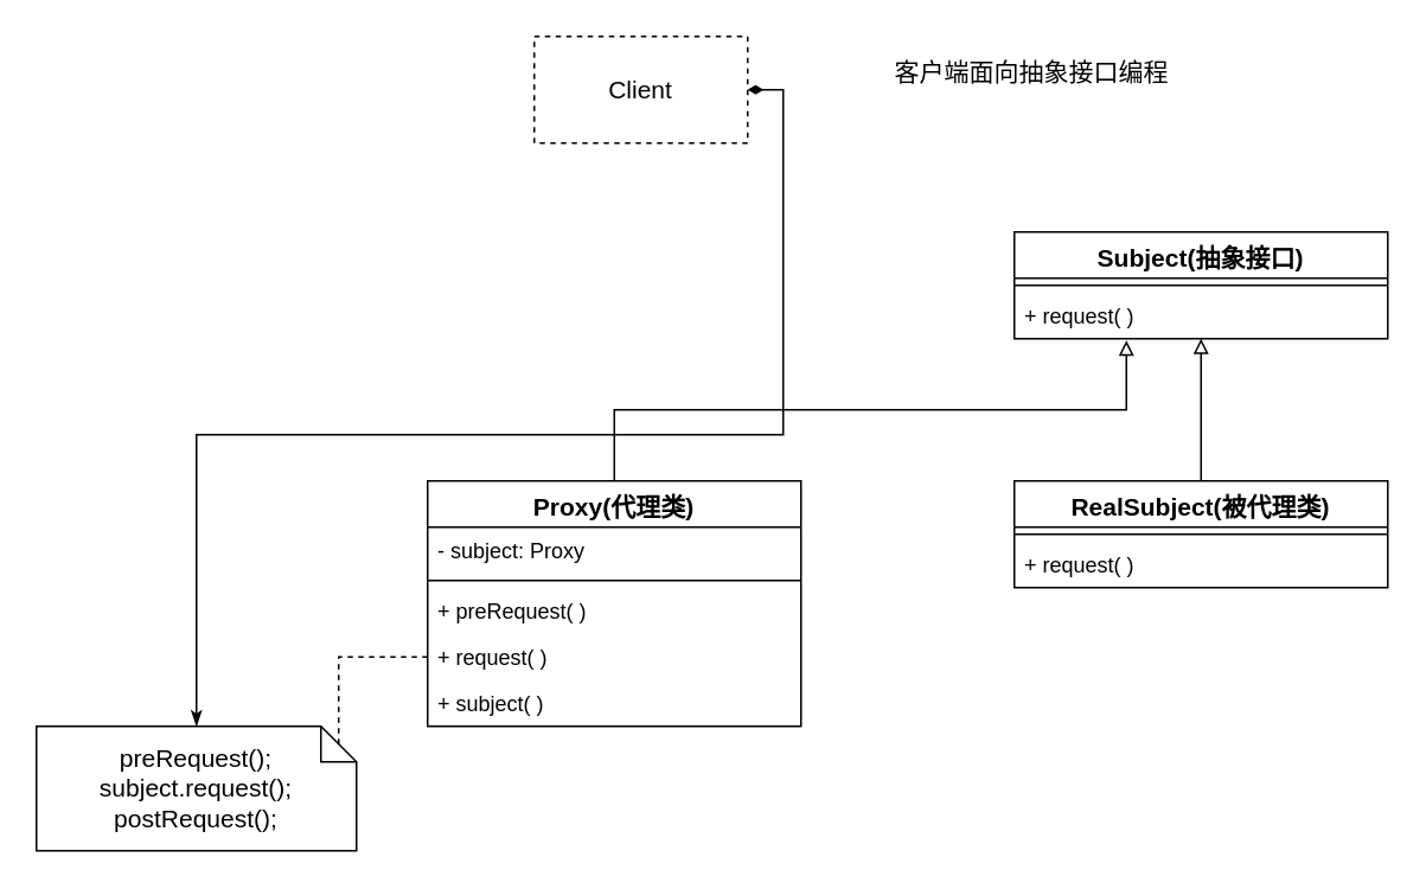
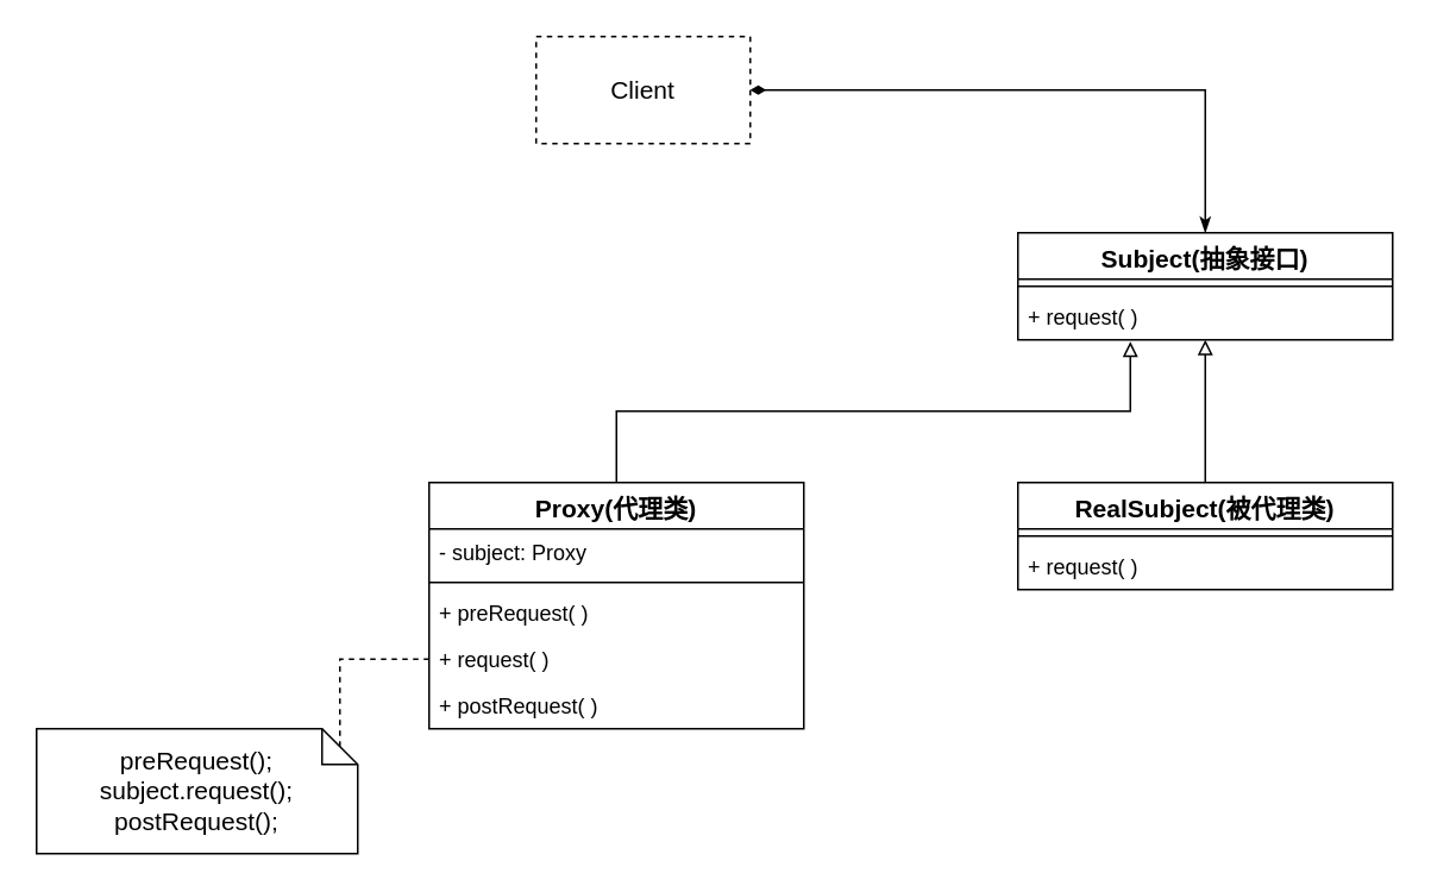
  <mxCell id="0" />
  <mxCell id="1" parent="0" />
  <mxCell id="2" value="Subject(抽象接口)" style="swimlane;fontStyle=1;align=center;verticalAlign=top;childLayout=stackLayout;horizontal=1;startSize=26;horizontalStack=0;resizeParent=1;resizeParentMax=0;resizeLast=0;collapsible=1;marginBottom=0;fontSize=14;" parent="1" vertex="1"><mxGeometry x="570" y="130" width="210" height="60" as="geometry" /></mxCell>
  <mxCell id="3" value="" style="line;strokeWidth=1;fillColor=none;align=left;verticalAlign=middle;spacingTop=-1;spacingLeft=3;spacingRight=3;rotatable=0;labelPosition=right;points=[];portConstraint=eastwest;" parent="2" vertex="1"><mxGeometry y="26" width="210" height="8" as="geometry" /></mxCell>
  <mxCell id="4" value="+ request( )" style="text;strokeColor=none;fillColor=none;align=left;verticalAlign=top;spacingLeft=4;spacingRight=4;overflow=hidden;rotatable=0;points=[[0,0.5],[1,0.5]];portConstraint=eastwest;" parent="2" vertex="1"><mxGeometry y="34" width="210" height="26" as="geometry" /></mxCell>
  <mxCell id="5" style="edgeStyle=orthogonalEdgeStyle;rounded=0;orthogonalLoop=1;jettySize=auto;html=1;exitX=0.5;exitY=0;exitDx=0;exitDy=0;entryX=0.5;entryY=1;entryDx=0;entryDy=0;entryPerimeter=0;fontSize=14;endArrow=block;endFill=0;" parent="1" source="6" target="4" edge="1"><mxGeometry relative="1" as="geometry" /></mxCell>
  <mxCell id="6" value="RealSubject(被代理类)" style="swimlane;fontStyle=1;align=center;verticalAlign=top;childLayout=stackLayout;horizontal=1;startSize=26;horizontalStack=0;resizeParent=1;resizeParentMax=0;resizeLast=0;collapsible=1;marginBottom=0;fontSize=14;" parent="1" vertex="1"><mxGeometry x="570" y="270" width="210" height="60" as="geometry" /></mxCell>
  <mxCell id="7" value="" style="line;strokeWidth=1;fillColor=none;align=left;verticalAlign=middle;spacingTop=-1;spacingLeft=3;spacingRight=3;rotatable=0;labelPosition=right;points=[];portConstraint=eastwest;" parent="6" vertex="1"><mxGeometry y="26" width="210" height="8" as="geometry" /></mxCell>
  <mxCell id="8" value="+ request( )" style="text;strokeColor=none;fillColor=none;align=left;verticalAlign=top;spacingLeft=4;spacingRight=4;overflow=hidden;rotatable=0;points=[[0,0.5],[1,0.5]];portConstraint=eastwest;" parent="6" vertex="1"><mxGeometry y="34" width="210" height="26" as="geometry" /></mxCell>
  <mxCell id="9" style="edgeStyle=orthogonalEdgeStyle;rounded=0;orthogonalLoop=1;jettySize=auto;html=1;exitX=0.5;exitY=0;exitDx=0;exitDy=0;entryX=0.3;entryY=1.038;entryDx=0;entryDy=0;entryPerimeter=0;fontSize=14;endArrow=block;endFill=0;" parent="1" source="10" target="4" edge="1"><mxGeometry relative="1" as="geometry" /></mxCell>
  <mxCell id="10" value="Proxy(代理类)" style="swimlane;fontStyle=1;align=center;verticalAlign=top;childLayout=stackLayout;horizontal=1;startSize=26;horizontalStack=0;resizeParent=1;resizeParentMax=0;resizeLast=0;collapsible=1;marginBottom=0;fontSize=14;" parent="1" vertex="1"><mxGeometry x="240" y="270" width="210" height="138" as="geometry" /></mxCell>
  <mxCell id="11" value="- subject: Proxy" style="text;strokeColor=none;fillColor=none;align=left;verticalAlign=top;spacingLeft=4;spacingRight=4;overflow=hidden;rotatable=0;points=[[0,0.5],[1,0.5]];portConstraint=eastwest;" parent="10" vertex="1"><mxGeometry y="26" width="210" height="26" as="geometry" /></mxCell>
  <mxCell id="12" value="" style="line;strokeWidth=1;fillColor=none;align=left;verticalAlign=middle;spacingTop=-1;spacingLeft=3;spacingRight=3;rotatable=0;labelPosition=right;points=[];portConstraint=eastwest;" parent="10" vertex="1"><mxGeometry y="52" width="210" height="8" as="geometry" /></mxCell>
  <mxCell id="13" value="+ preRequest( )" style="text;strokeColor=none;fillColor=none;align=left;verticalAlign=top;spacingLeft=4;spacingRight=4;overflow=hidden;rotatable=0;points=[[0,0.5],[1,0.5]];portConstraint=eastwest;" parent="10" vertex="1"><mxGeometry y="60" width="210" height="26" as="geometry" /></mxCell>
  <mxCell id="14" value="+ request( )" style="text;strokeColor=none;fillColor=none;align=left;verticalAlign=top;spacingLeft=4;spacingRight=4;overflow=hidden;rotatable=0;points=[[0,0.5],[1,0.5]];portConstraint=eastwest;" parent="10" vertex="1"><mxGeometry y="86" width="210" height="26" as="geometry" /></mxCell>
- <mxCell id="15" value="+ subject( )" style="text;strokeColor=none;fillColor=none;align=left;verticalAlign=top;spacingLeft=4;spacingRight=4;overflow=hidden;rotatable=0;points=[[0,0.5],[1,0.5]];portConstraint=eastwest;" parent="10" vertex="1"><mxGeometry y="112" width="210" height="26" as="geometry" /></mxCell>
+ <mxCell id="15" value="+ postRequest( )" style="text;strokeColor=none;fillColor=none;align=left;verticalAlign=top;spacingLeft=4;spacingRight=4;overflow=hidden;rotatable=0;points=[[0,0.5],[1,0.5]];portConstraint=eastwest;" parent="10" vertex="1"><mxGeometry y="112" width="210" height="26" as="geometry" /></mxCell>
  <mxCell id="16" style="edgeStyle=orthogonalEdgeStyle;rounded=0;orthogonalLoop=1;jettySize=auto;html=1;exitX=0;exitY=0;exitDx=170;exitDy=10;exitPerimeter=0;entryX=0;entryY=0.5;entryDx=0;entryDy=0;fontSize=14;endArrow=none;endFill=0;dashed=1;" parent="1" source="17" target="14" edge="1"><mxGeometry relative="1" as="geometry" /></mxCell>
  <mxCell id="17" value="preRequest();&lt;br&gt;subject.request();&lt;br&gt;postRequest();" style="shape=note;size=20;whiteSpace=wrap;html=1;fontSize=14;" parent="1" vertex="1"><mxGeometry x="20" y="408" width="180" height="70" as="geometry" /></mxCell>
- <mxCell id="18" style="edgeStyle=orthogonalEdgeStyle;rounded=0;orthogonalLoop=1;jettySize=auto;html=1;exitX=1;exitY=0.5;exitDx=0;exitDy=0;fontSize=14;endArrow=classicThin;endFill=1;startArrow=diamondThin;startFill=1;" parent="1" source="19" target="17" edge="1"><mxGeometry relative="1" as="geometry" /></mxCell>
+ <mxCell id="18" style="edgeStyle=orthogonalEdgeStyle;rounded=0;orthogonalLoop=1;jettySize=auto;html=1;exitX=1;exitY=0.5;exitDx=0;exitDy=0;entryX=0.5;entryY=0;entryDx=0;entryDy=0;fontSize=14;endArrow=classicThin;endFill=1;startArrow=diamondThin;startFill=1;" parent="1" source="19" target="2" edge="1"><mxGeometry relative="1" as="geometry" /></mxCell>
  <mxCell id="19" value="Client" style="rounded=0;whiteSpace=wrap;html=1;fontSize=14;dashed=1;" parent="1" vertex="1"><mxGeometry x="300" y="20" width="120" height="60" as="geometry" /></mxCell>
- <mxCell id="20" value="客户端面向抽象接口编程" style="text;html=1;strokeColor=none;fillColor=none;align=center;verticalAlign=middle;whiteSpace=wrap;rounded=0;fontSize=14;" parent="1" vertex="1"><mxGeometry x="490" y="30" width="180" height="20" as="geometry" /></mxCell>
